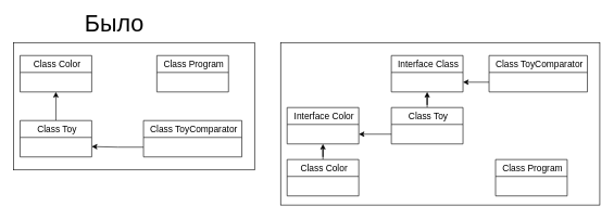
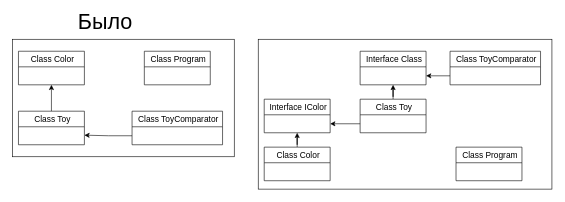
  <mxCell id="0" />
  <mxCell id="1" parent="0" />
  <mxCell id="2" value="" style="rounded=0;whiteSpace=wrap;html=1;" vertex="1" parent="1"><mxGeometry x="430" y="65" width="490" height="250" as="geometry" /></mxCell>
  <mxCell id="3" value="" style="whiteSpace=wrap;html=1;aspect=fixed;" vertex="1" parent="1"><mxGeometry x="20" y="65" width="370" height="196.03" as="geometry" /></mxCell>
  <mxCell id="4" style="edgeStyle=orthogonalEdgeStyle;rounded=0;orthogonalLoop=1;jettySize=auto;html=1;" parent="1" source="5" target="7" edge="1"><mxGeometry relative="1" as="geometry" /></mxCell>
  <mxCell id="5" value=" Class Toy" style="swimlane;fontStyle=0;childLayout=stackLayout;horizontal=1;startSize=26;horizontalStack=0;resizeParent=1;resizeParentMax=0;resizeLast=0;collapsible=1;marginBottom=0;align=center;fontSize=14;" parent="1" vertex="1"><mxGeometry x="30" y="185" width="110" height="56" as="geometry" /></mxCell>
  <mxCell id="6" value="&amp;nbsp;" style="text;strokeColor=none;fillColor=none;spacingLeft=4;spacingRight=4;overflow=hidden;rotatable=0;points=[[0,0.5],[1,0.5]];portConstraint=eastwest;fontSize=12;whiteSpace=wrap;html=1;" parent="5" vertex="1"><mxGeometry y="26" width="110" height="30" as="geometry" /></mxCell>
  <mxCell id="7" value=" Class Color" style="swimlane;fontStyle=0;childLayout=stackLayout;horizontal=1;startSize=26;horizontalStack=0;resizeParent=1;resizeParentMax=0;resizeLast=0;collapsible=1;marginBottom=0;align=center;fontSize=14;" parent="1" vertex="1"><mxGeometry x="30" y="85" width="110" height="56" as="geometry" /></mxCell>
  <mxCell id="8" value="&amp;nbsp;" style="text;strokeColor=none;fillColor=none;spacingLeft=4;spacingRight=4;overflow=hidden;rotatable=0;points=[[0,0.5],[1,0.5]];portConstraint=eastwest;fontSize=12;whiteSpace=wrap;html=1;" parent="7" vertex="1"><mxGeometry y="26" width="110" height="30" as="geometry" /></mxCell>
  <mxCell id="9" value=" Class Program" style="swimlane;fontStyle=0;childLayout=stackLayout;horizontal=1;startSize=26;horizontalStack=0;resizeParent=1;resizeParentMax=0;resizeLast=0;collapsible=1;marginBottom=0;align=center;fontSize=14;" parent="1" vertex="1"><mxGeometry x="240" y="85" width="110" height="56" as="geometry" /></mxCell>
  <mxCell id="10" value="&amp;nbsp;" style="text;strokeColor=none;fillColor=none;spacingLeft=4;spacingRight=4;overflow=hidden;rotatable=0;points=[[0,0.5],[1,0.5]];portConstraint=eastwest;fontSize=12;whiteSpace=wrap;html=1;" parent="9" vertex="1"><mxGeometry y="26" width="110" height="30" as="geometry" /></mxCell>
  <mxCell id="11" value=" Class ToyComparator" style="swimlane;fontStyle=0;childLayout=stackLayout;horizontal=1;startSize=26;horizontalStack=0;resizeParent=1;resizeParentMax=0;resizeLast=0;collapsible=1;marginBottom=0;align=center;fontSize=14;" parent="1" vertex="1"><mxGeometry x="219.5" y="185" width="151" height="56" as="geometry" /></mxCell>
  <mxCell id="12" style="edgeStyle=orthogonalEdgeStyle;rounded=0;orthogonalLoop=1;jettySize=auto;html=1;" parent="11" source="13" edge="1"><mxGeometry relative="1" as="geometry"><mxPoint x="-79.5" y="40" as="targetPoint" /></mxGeometry></mxCell>
  <mxCell id="13" value="&amp;nbsp;" style="text;strokeColor=none;fillColor=none;spacingLeft=4;spacingRight=4;overflow=hidden;rotatable=0;points=[[0,0.5],[1,0.5]];portConstraint=eastwest;fontSize=12;whiteSpace=wrap;html=1;" parent="11" vertex="1"><mxGeometry y="26" width="151" height="30" as="geometry" /></mxCell>
  <mxCell id="14" value=" Interface Class" style="swimlane;fontStyle=0;childLayout=stackLayout;horizontal=1;startSize=26;horizontalStack=0;resizeParent=1;resizeParentMax=0;resizeLast=0;collapsible=1;marginBottom=0;align=center;fontSize=14;" parent="1" vertex="1"><mxGeometry x="600" y="85" width="110" height="56" as="geometry" /></mxCell>
  <mxCell id="15" value="&amp;nbsp;" style="text;strokeColor=none;fillColor=none;spacingLeft=4;spacingRight=4;overflow=hidden;rotatable=0;points=[[0,0.5],[1,0.5]];portConstraint=eastwest;fontSize=12;whiteSpace=wrap;html=1;" parent="14" vertex="1"><mxGeometry y="26" width="110" height="30" as="geometry" /></mxCell>
  <mxCell id="16" style="edgeStyle=orthogonalEdgeStyle;rounded=0;orthogonalLoop=1;jettySize=auto;html=1;" parent="1" source="17" target="14" edge="1"><mxGeometry relative="1" as="geometry" /></mxCell>
  <mxCell id="17" value=" Class Toy" style="swimlane;fontStyle=0;childLayout=stackLayout;horizontal=1;startSize=26;horizontalStack=0;resizeParent=1;resizeParentMax=0;resizeLast=0;collapsible=1;marginBottom=0;align=center;fontSize=14;" parent="1" vertex="1"><mxGeometry x="600" y="165" width="110" height="56" as="geometry" /></mxCell>
  <mxCell id="18" value="&amp;nbsp;" style="text;strokeColor=none;fillColor=none;spacingLeft=4;spacingRight=4;overflow=hidden;rotatable=0;points=[[0,0.5],[1,0.5]];portConstraint=eastwest;fontSize=12;whiteSpace=wrap;html=1;" parent="17" vertex="1"><mxGeometry y="26" width="110" height="30" as="geometry" /></mxCell>
- <mxCell id="19" value=" Interface Color" style="swimlane;fontStyle=0;childLayout=stackLayout;horizontal=1;startSize=26;horizontalStack=0;resizeParent=1;resizeParentMax=0;resizeLast=0;collapsible=1;marginBottom=0;align=center;fontSize=14;" parent="1" vertex="1"><mxGeometry x="440" y="165" width="110" height="56" as="geometry" /></mxCell>
+ <mxCell id="19" value=" Interface IColor" style="swimlane;fontStyle=0;childLayout=stackLayout;horizontal=1;startSize=26;horizontalStack=0;resizeParent=1;resizeParentMax=0;resizeLast=0;collapsible=1;marginBottom=0;align=center;fontSize=14;" parent="1" vertex="1"><mxGeometry x="440" y="165" width="110" height="56" as="geometry" /></mxCell>
  <mxCell id="20" value="&amp;nbsp;" style="text;strokeColor=none;fillColor=none;spacingLeft=4;spacingRight=4;overflow=hidden;rotatable=0;points=[[0,0.5],[1,0.5]];portConstraint=eastwest;fontSize=12;whiteSpace=wrap;html=1;" parent="19" vertex="1"><mxGeometry y="26" width="110" height="30" as="geometry" /></mxCell>
  <mxCell id="21" style="edgeStyle=orthogonalEdgeStyle;rounded=0;orthogonalLoop=1;jettySize=auto;html=1;" parent="1" source="22" target="19" edge="1"><mxGeometry relative="1" as="geometry" /></mxCell>
  <mxCell id="22" value=" Class Color" style="swimlane;fontStyle=0;childLayout=stackLayout;horizontal=1;startSize=26;horizontalStack=0;resizeParent=1;resizeParentMax=0;resizeLast=0;collapsible=1;marginBottom=0;align=center;fontSize=14;" parent="1" vertex="1"><mxGeometry x="440" y="245" width="110" height="56" as="geometry" /></mxCell>
  <mxCell id="23" value="&amp;nbsp;" style="text;strokeColor=none;fillColor=none;spacingLeft=4;spacingRight=4;overflow=hidden;rotatable=0;points=[[0,0.5],[1,0.5]];portConstraint=eastwest;fontSize=12;whiteSpace=wrap;html=1;" parent="22" vertex="1"><mxGeometry y="26" width="110" height="30" as="geometry" /></mxCell>
  <mxCell id="24" value=" Class ToyComparator" style="swimlane;fontStyle=0;childLayout=stackLayout;horizontal=1;startSize=26;horizontalStack=0;resizeParent=1;resizeParentMax=0;resizeLast=0;collapsible=1;marginBottom=0;align=center;fontSize=14;" vertex="1" parent="1"><mxGeometry x="750" y="85" width="151" height="56" as="geometry" /></mxCell>
  <mxCell id="25" value="&amp;nbsp;" style="text;strokeColor=none;fillColor=none;spacingLeft=4;spacingRight=4;overflow=hidden;rotatable=0;points=[[0,0.5],[1,0.5]];portConstraint=eastwest;fontSize=12;whiteSpace=wrap;html=1;" vertex="1" parent="24"><mxGeometry y="26" width="151" height="30" as="geometry" /></mxCell>
  <mxCell id="26" value=" Class Program" style="swimlane;fontStyle=0;childLayout=stackLayout;horizontal=1;startSize=26;horizontalStack=0;resizeParent=1;resizeParentMax=0;resizeLast=0;collapsible=1;marginBottom=0;align=center;fontSize=14;" vertex="1" parent="1"><mxGeometry x="760" y="245" width="110" height="56" as="geometry" /></mxCell>
  <mxCell id="27" value="&amp;nbsp;" style="text;strokeColor=none;fillColor=none;spacingLeft=4;spacingRight=4;overflow=hidden;rotatable=0;points=[[0,0.5],[1,0.5]];portConstraint=eastwest;fontSize=12;whiteSpace=wrap;html=1;" vertex="1" parent="26"><mxGeometry y="26" width="110" height="30" as="geometry" /></mxCell>
  <mxCell id="28" style="edgeStyle=orthogonalEdgeStyle;rounded=0;orthogonalLoop=1;jettySize=auto;html=1;entryX=1;entryY=0.5;entryDx=0;entryDy=0;" edge="1" parent="1" source="18" target="20"><mxGeometry relative="1" as="geometry" /></mxCell>
  <mxCell id="29" style="edgeStyle=orthogonalEdgeStyle;rounded=0;orthogonalLoop=1;jettySize=auto;html=1;entryX=1;entryY=0.5;entryDx=0;entryDy=0;" edge="1" parent="1" source="25" target="15"><mxGeometry relative="1" as="geometry" /></mxCell>
  <mxCell id="30" value="&lt;font style=&quot;font-size: 36px;&quot;&gt;Было&lt;/font&gt;" style="text;html=1;strokeColor=none;fillColor=none;align=center;verticalAlign=middle;whiteSpace=wrap;rounded=0;" vertex="1" parent="1"><mxGeometry x="145" y="20" width="60" height="30" as="geometry" /></mxCell>
